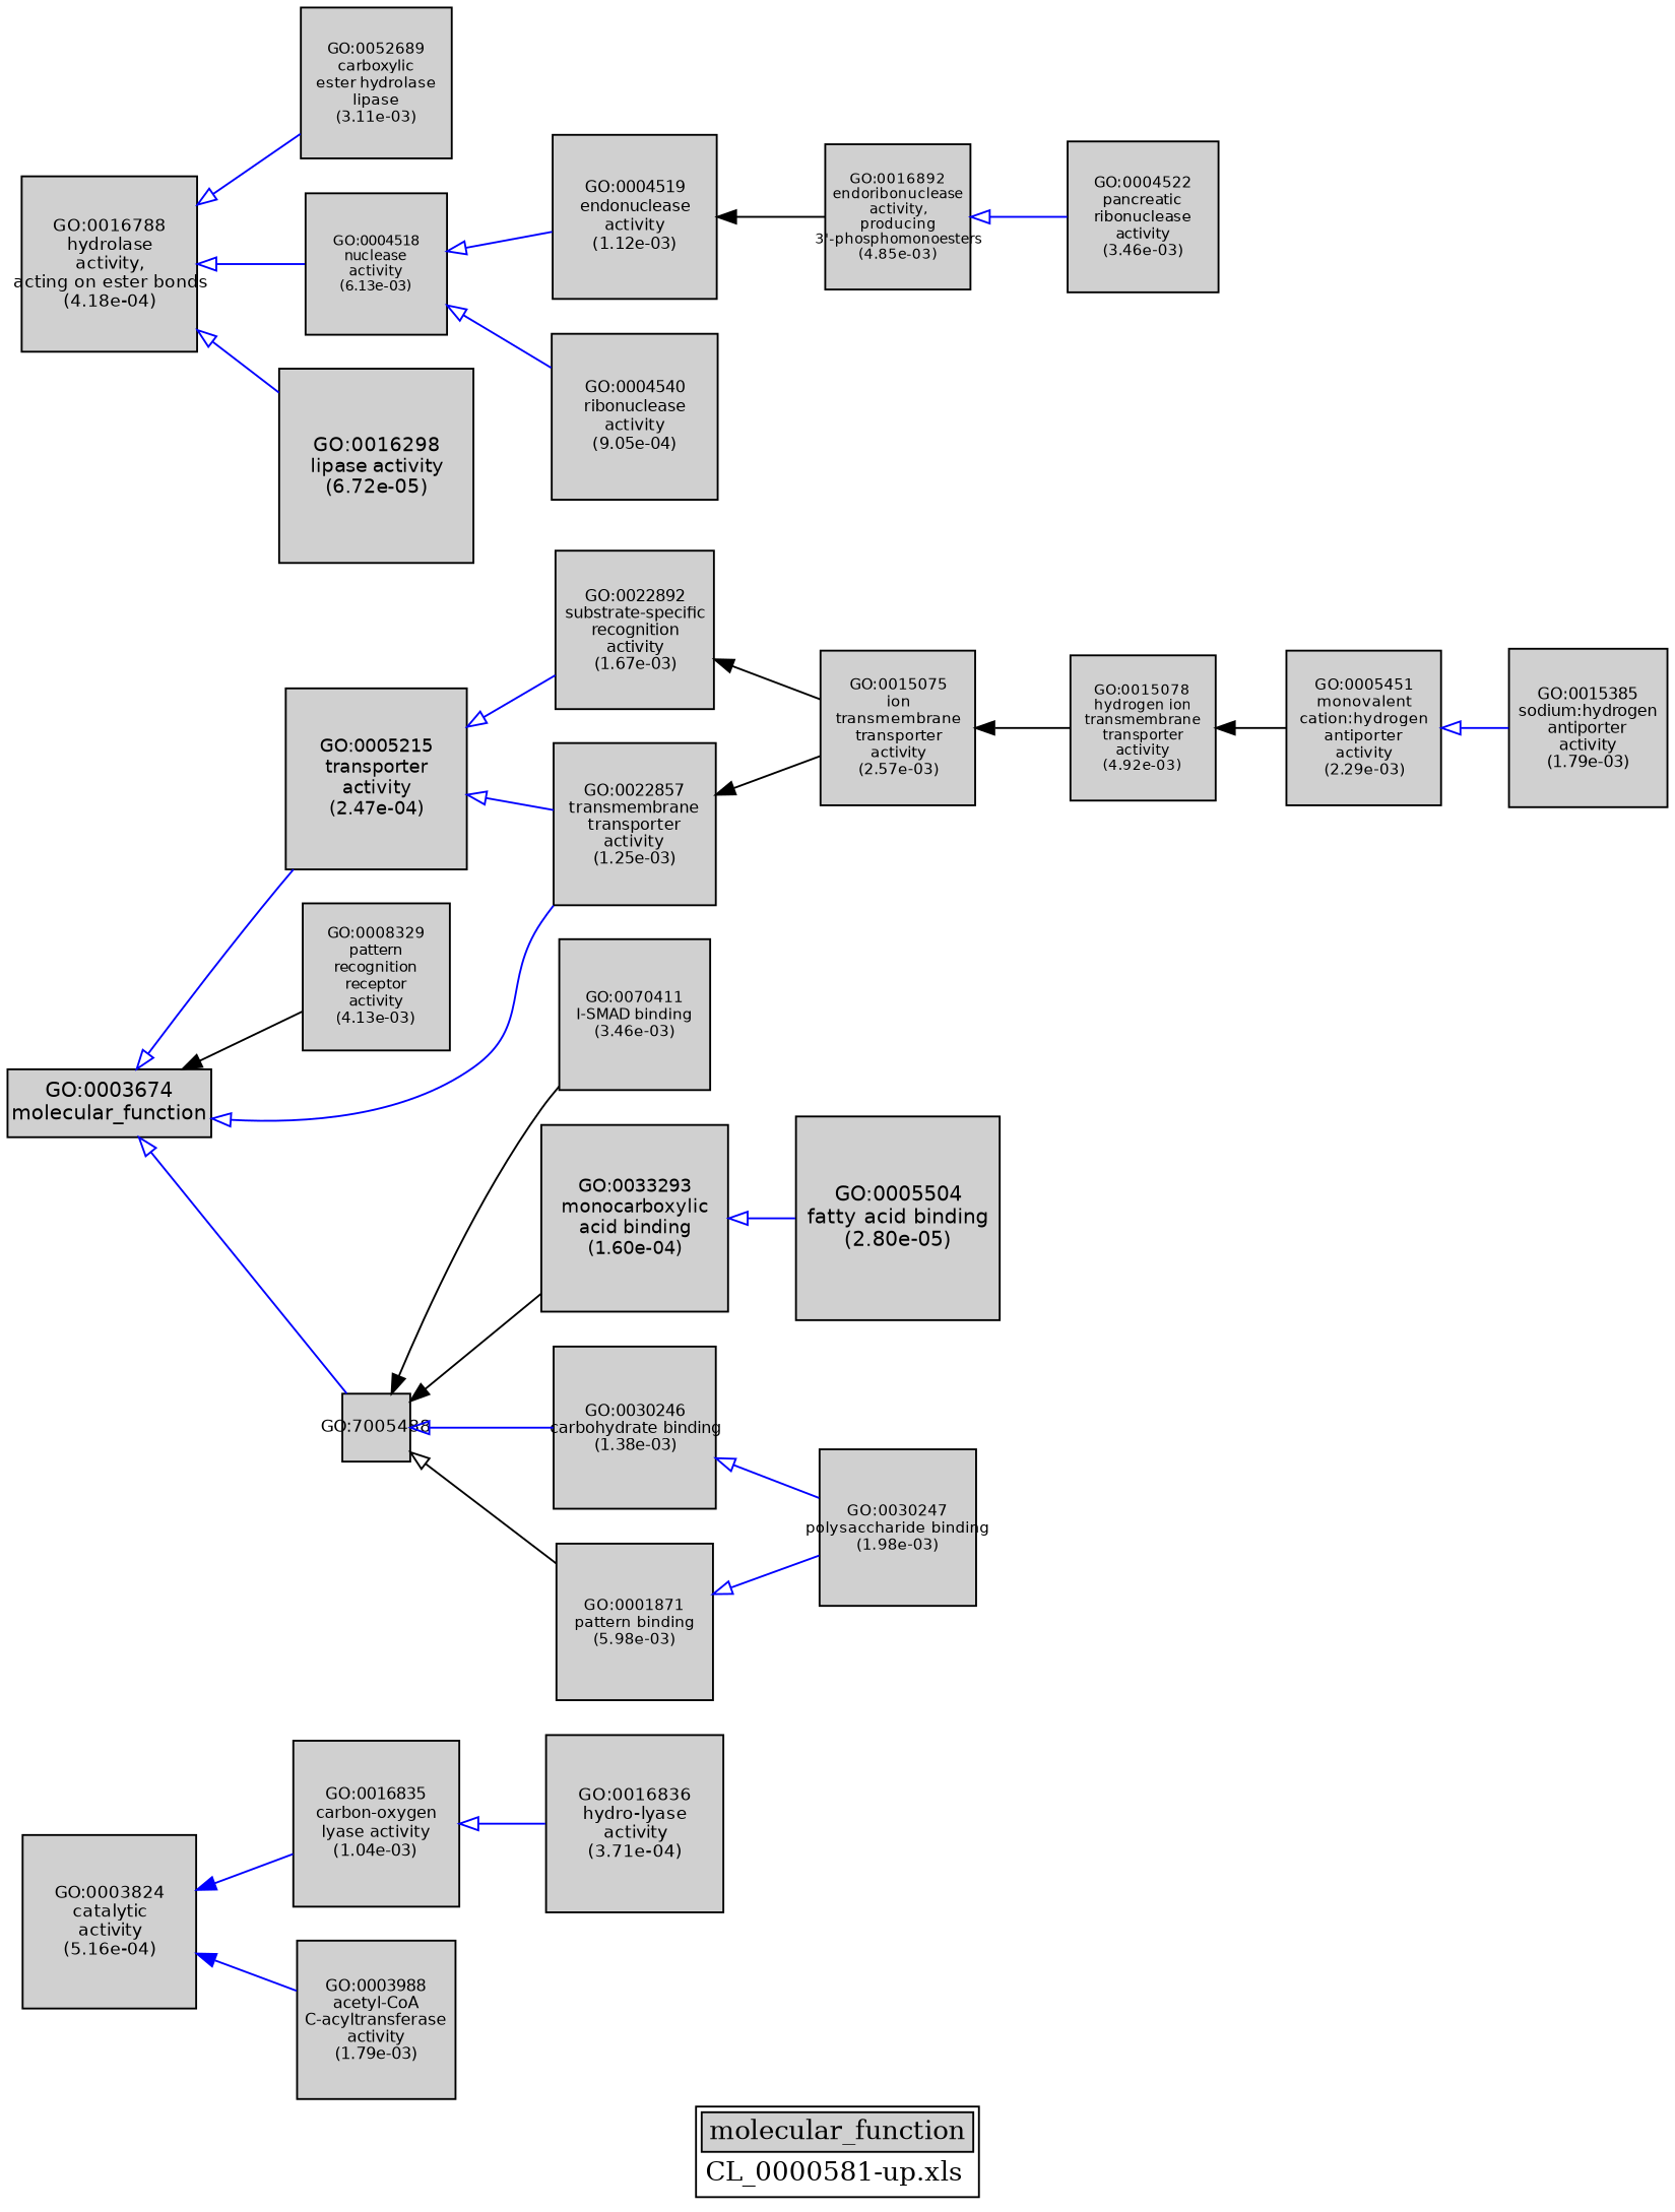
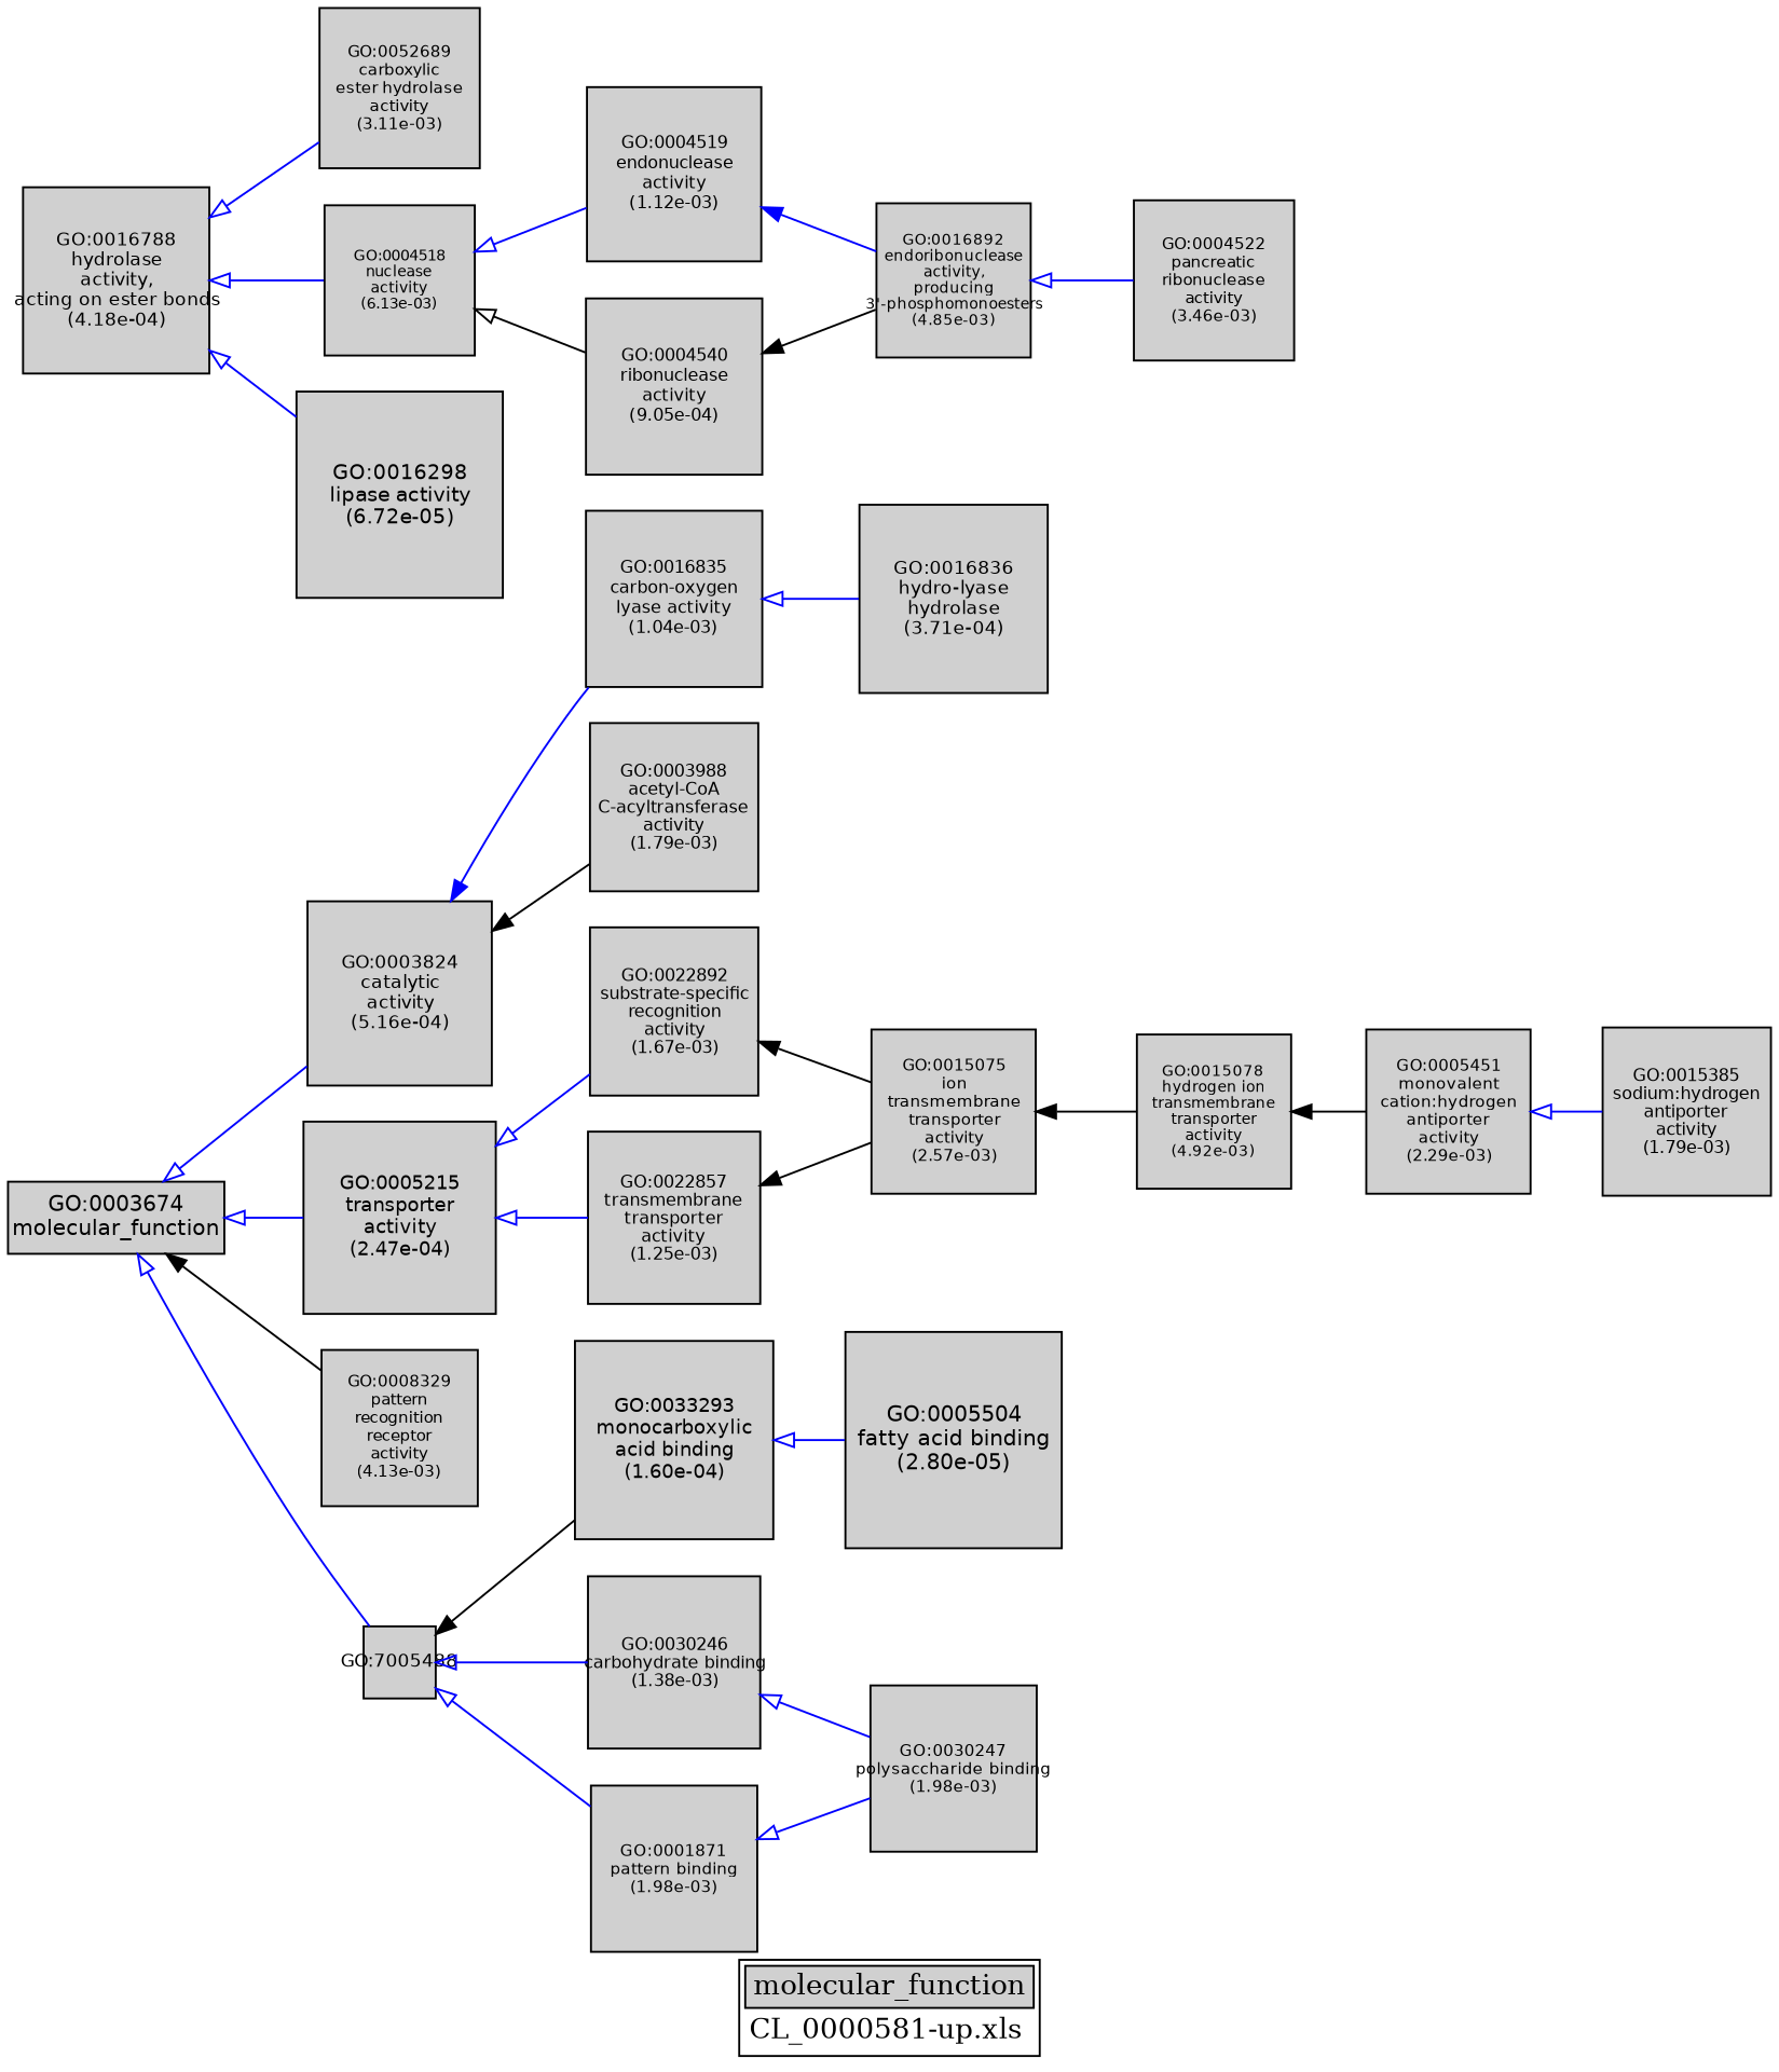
  digraph {
    bgcolor="#FFFFFF"
    label=<<TABLE COLOR="black" BGCOLOR="white"><TR><TD COLSPAN="2" BGCOLOR="#D0D0D0"><FONT COLOR="black">molecular_function</FONT></TD></TR><TR><TD BORDER="0">CL_0000581-up.xls</TD></TR></TABLE>>
    rankdir=LR
    node [color=black fillcolor="#D0D0D0" fixedsize=true fontcolor=black fontname=Helvetica fontsize=10.8 shape=box style=filled]
    edge [color=blue dir=back weight=5.0 arrowtail=empty]
    n1 [fontsize=9.18461901808 height=1.27564153029 label=<<TABLE BORDER="0"><TR><TD>GO:0003824<BR/>catalytic<BR/>activity<BR/>(5.16e-04)</TD></TR></TABLE>> width=1.27564153029]
    n2 [height=1.5 label=<<TABLE BORDER="0"><TR><TD>GO:0005504<BR/>fatty acid binding<BR/>(2.80e-05)</TD></TR></TABLE>> width=1.5]
    n3 [fontsize=7.71559842298 height=1.07161089208 label=<<TABLE BORDER="0"><TR><TD>GO:0016892<BR/>endoribonuclease<BR/>activity,<BR/>producing<BR/>3'-phosphomonoesters<BR/>(4.85e-03)</TD></TR></TABLE>> width=1.07161089208]
    n4 [fontsize=9.61747668982 height=1.33576065136 label=<<TABLE BORDER="0"><TR><TD>GO:0005215<BR/>transporter<BR/>activity<BR/>(2.47e-04)</TD></TR></TABLE>> width=1.33576065136]
    n5 [fontsize=8.15994493285 height=1.13332568512 label=<<TABLE BORDER="0"><TR><TD>GO:0015075<BR/>ion<BR/>transmembrane<BR/>transporter<BR/>activity<BR/>(2.57e-03)</TD></TR></TABLE>> width=1.13332568512]
    n6 [fontsize=8.70252140215 height=1.20868352808 label=<<TABLE BORDER="0"><TR><TD>GO:0004519<BR/>endonuclease<BR/>activity<BR/>(1.12e-03)</TD></TR></TABLE>> width=1.20868352808]
    n7 [fontsize=8.75066773616 height=1.21537051891 label=<<TABLE BORDER="0"><TR><TD>GO:0016835<BR/>carbon-oxygen<BR/>lyase activity<BR/>(1.04e-03)</TD></TR></TABLE>> width=1.21537051891]
    n8 [fontsize=7.95498302141 height=1.10485875297 label=<<TABLE BORDER="0"><TR><TD>GO:0004522<BR/>pancreatic<BR/>ribonuclease<BR/>activity<BR/>(3.46e-03)</TD></TR></TABLE>> width=1.10485875297]
    n9 [fontsize=8.33255805335 height=1.15729972963 label=<<TABLE BORDER="0"><TR><TD>GO:0030247<BR/>polysaccharide binding<BR/>(1.98e-03)</TD></TR></TABLE>> width=1.15729972963]
-   n10 [fontsize=7.95498302141 height=1.10485875297 label=<<TABLE BORDER="0"><TR><TD>GO:0070411<BR/>I-SMAD binding<BR/>(3.46e-03)</TD></TR></TABLE>> width=1.10485875297]
    n11 [fontsize=8.40127808928 height=1.16684417907 label=<<TABLE BORDER="0"><TR><TD>GO:0015385<BR/>sodium:hydrogen<BR/>antiporter<BR/>activity<BR/>(1.79e-03)</TD></TR></TABLE>> width=1.16684417907]
    n12 [fontsize=7.83080976916 height=1.08761246794 label=<<TABLE BORDER="0"><TR><TD>GO:0008329<BR/>pattern<BR/>recognition<BR/>receptor<BR/>activity<BR/>(4.13e-03)</TD></TR></TABLE>> width=1.08761246794]
    n13 [fontsize=8.40127808928 height=1.16684417907 label=<<TABLE BORDER="0"><TR><TD>GO:0003988<BR/>acetyl-CoA<BR/>C-acyltransferase<BR/>activity<BR/>(1.79e-03)</TD></TR></TABLE>> width=1.16684417907]
    n14 [fontsize=9 height=0.496822976807 label="GO:7005488" width=0.496822976807]
    n15 [label=<<TABLE BORDER="0"><TR><TD>GO:0003674<BR/>molecular_function</TD></TR></TABLE>> width=1.5]
    n16 [fontsize=8.2375550152 height=1.14410486322 label=<<TABLE BORDER="0"><TR><TD>GO:0005451<BR/>monovalent<BR/>cation:hydrogen<BR/>antiporter<BR/>activity<BR/>(2.29e-03)</TD></TR></TABLE>> width=1.14410486322]
    n17 [fontsize=7.70614661418 height=1.07029814086 label=<<TABLE BORDER="0"><TR><TD>GO:0015078<BR/>hydrogen ion<BR/>transmembrane<BR/>transporter<BR/>activity<BR/>(4.92e-03)</TD></TR></TABLE>> width=1.07029814086]
-   n18 [fontsize=8.02840357151 height=1.1150560516 label=<<TABLE BORDER="0"><TR><TD>GO:0052689<BR/>carboxylic<BR/>ester hydrolase<BR/>lipase<BR/>(3.11e-03)</TD></TR></TABLE>> width=1.1150560516]
+   n18 [fontsize=8.02840357151 height=1.1150560516 label=<<TABLE BORDER="0"><TR><TD>GO:0052689<BR/>carboxylic<BR/>ester hydrolase<BR/>activity<BR/>(3.11e-03)</TD></TR></TABLE>> width=1.1150560516]
    n19 [fontsize=9.86527813418 height=1.37017751864 label=<<TABLE BORDER="0"><TR><TD>GO:0033293<BR/>monocarboxylic<BR/>acid binding<BR/>(1.60e-04)</TD></TR></TABLE>> width=1.37017751864]
    n20 [fontsize=7.54628466083 height=1.04809509178 label=<<TABLE BORDER="0"><TR><TD>GO:0004518<BR/>nuclease<BR/>activity<BR/>(6.13e-03)</TD></TR></TABLE>> width=1.04809509178]
-   n21 [fontsize=9.38142819227 height=1.30297613782 label=<<TABLE BORDER="0"><TR><TD>GO:0016836<BR/>hydro-lyase<BR/>activity<BR/>(3.71e-04)</TD></TR></TABLE>> width=1.30297613782]
+   n21 [fontsize=9.38142819227 height=1.30297613782 label=<<TABLE BORDER="0"><TR><TD>GO:0016836<BR/>hydro-lyase<BR/>hydrolase<BR/>(3.71e-04)</TD></TR></TABLE>> width=1.30297613782]
    n22 [fontsize=9.31017539746 height=1.29307991631 label=<<TABLE BORDER="0"><TR><TD>GO:0016788<BR/>hydrolase<BR/>activity,<BR/>acting on ester bonds<BR/>(4.18e-04)</TD></TR></TABLE>> width=1.29307991631]
    n23 [fontsize=10.3408566042 height=1.43623008392 label=<<TABLE BORDER="0"><TR><TD>GO:0016298<BR/>lipase activity<BR/>(6.72e-05)</TD></TR></TABLE>> width=1.43623008392]
    n24 [fontsize=8.83878476627 height=1.22760899531 label=<<TABLE BORDER="0"><TR><TD>GO:0004540<BR/>ribonuclease<BR/>activity<BR/>(9.05e-04)</TD></TR></TABLE>> width=1.22760899531]
    n25 [fontsize=8.56981964308 height=1.19025272821 label=<<TABLE BORDER="0"><TR><TD>GO:0030246<BR/>carbohydrate binding<BR/>(1.38e-03)</TD></TR></TABLE>> width=1.19025272821]
-   n26 [fontsize=8.33255805335 height=1.15729972963 label=<<TABLE BORDER="0"><TR><TD>GO:0001871<BR/>pattern binding<BR/>(5.98e-03)</TD></TR></TABLE>> width=1.15729972963]
+   n26 [fontsize=8.33255805335 height=1.15729972963 label=<<TABLE BORDER="0"><TR><TD>GO:0001871<BR/>pattern binding<BR/>(1.98e-03)</TD></TR></TABLE>> width=1.15729972963]
    n27 [fontsize=8.44564502565 height=1.17300625356 label=<<TABLE BORDER="0"><TR><TD>GO:0022892<BR/>substrate-specific<BR/>recognition<BR/>activity<BR/>(1.67e-03)</TD></TR></TABLE>> width=1.17300625356]
    n28 [fontsize=8.63492676127 height=1.19929538351 label=<<TABLE BORDER="0"><TR><TD>GO:0022857<BR/>transmembrane<BR/>transporter<BR/>activity<BR/>(1.25e-03)</TD></TR></TABLE>> width=1.19929538351]
    subgraph sub_1 {
      n1
      n2
      n3
      n4
      n5
      n6
      n7
      n8
      n9
-     n10
      n11
      n12
      n13
      n14
      n15
      n16
      n17
      n18
      n19
      n20
      n21
      n22
      n23
      n24
      n25
      n26
      n27
      n28
    }
    subgraph sub_2 {
      n5
-     n10
      n12
      n13
      n17
      subgraph sub_3 {
        subgraph sub_4 {
        }
        subgraph sub_5 {
        }
      }
      subgraph sub_6 {
      }
      subgraph sub_7 {
        n1
        n2
        n3
        n4
        n6
        n7
        n8
        n9
        n11
        n14
        n15
        n16
        n18
        n19
        n20
        n21
        n22
        n23
        n24
        n25
        n26
        n27
        n28
      }
    }
    n1 -> n7 [weight=1 arrowtail=""]
-   n1 -> n13 [weight=1 arrowtail=""]
+   n1 -> n13 [weight=1 color="" arrowtail=""]
    n3 -> n8
    n4 -> n27
    n4 -> n28
    n5 -> n17 [weight=1 color="" arrowtail=""]
-   n6 -> n3 [weight=1 color="" arrowtail=""]
+   n6 -> n3 [weight=1 arrowtail=""]
    n7 -> n21
-   n14 -> n10 [weight=1 color="" arrowtail=""]
    n14 -> n19 [weight=1 color="" arrowtail=""]
    n14 -> n25
-   n14 -> n26 [color=black]
-   n15 -> n28
+   n14 -> n26
+   n15 -> n1
    n15 -> n4
    n15 -> n12 [weight=1 color="" arrowtail=""]
    n15 -> n14
    n16 -> n11
    n17 -> n16 [weight=1 color="" arrowtail=""]
    n19 -> n2
    n20 -> n6
-   n20 -> n24
+   n20 -> n24 [color=black]
    n22 -> n18
    n22 -> n20
    n22 -> n23
+   n24 -> n3 [weight=1 color="" arrowtail=""]
    n25 -> n9
    n26 -> n9
    n27 -> n5 [weight=1 color="" arrowtail=""]
    n28 -> n5 [weight=1 color="" arrowtail=""]
  }
